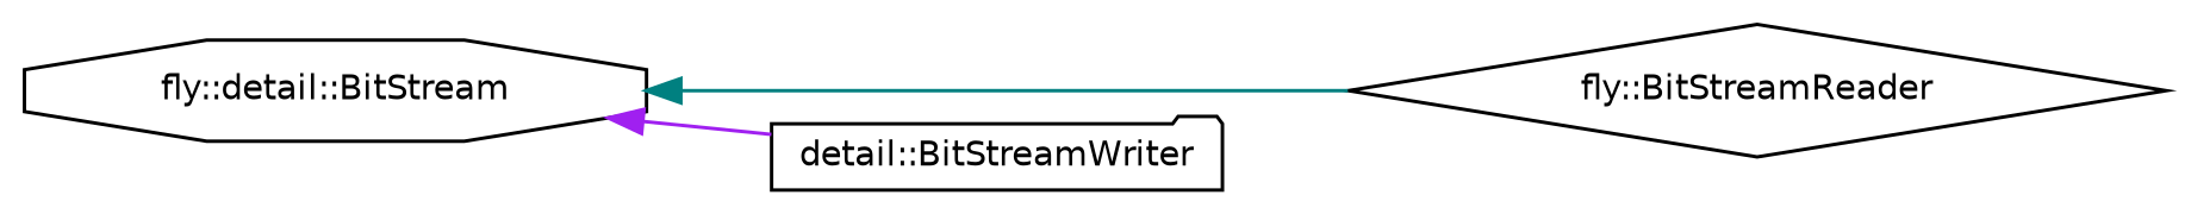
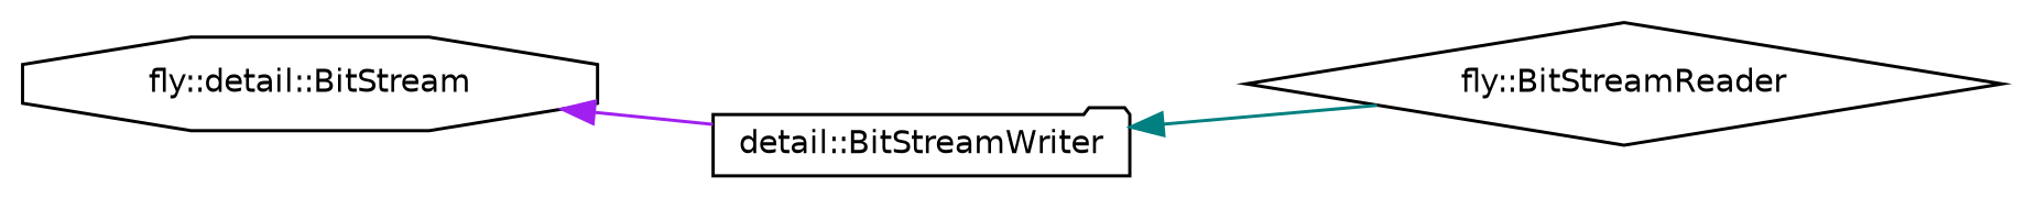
  digraph {
    rankdir=LR
    node [color=black fillcolor=white fontname=Helvetica fontsize=10 style=filled]
    edge [dir=back fontname=Helvetica fontsize=10 labelfontname=Helvetica labelfontsize=10 style=solid]
    n1 [height=0.2 label="fly::detail::BitStream" shape=octagon width=0.4]
    n2 [height=0.2 label="fly::BitStreamReader" shape=diamond width=0.4]
    n3 [height=0.2 label="detail::BitStreamWriter" shape=folder width=0.4]
-   n1 -> n2 [color=teal]
+   n3 -> n2 [color=teal]
    n1 -> n3 [color=purple]
  }
